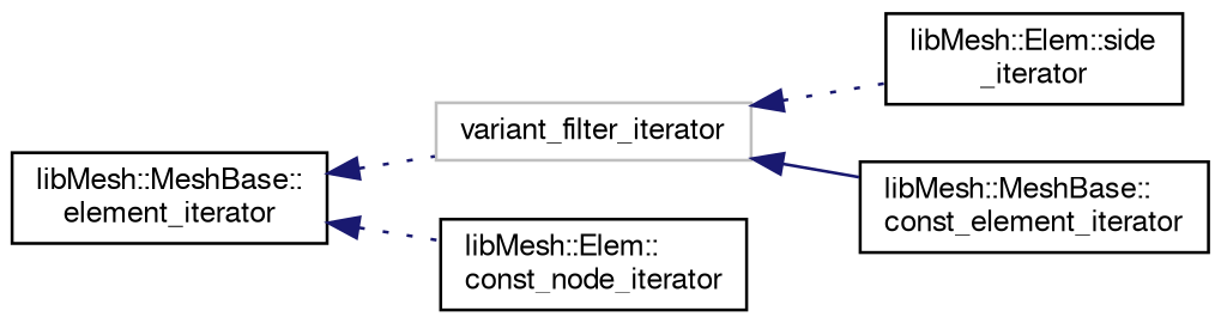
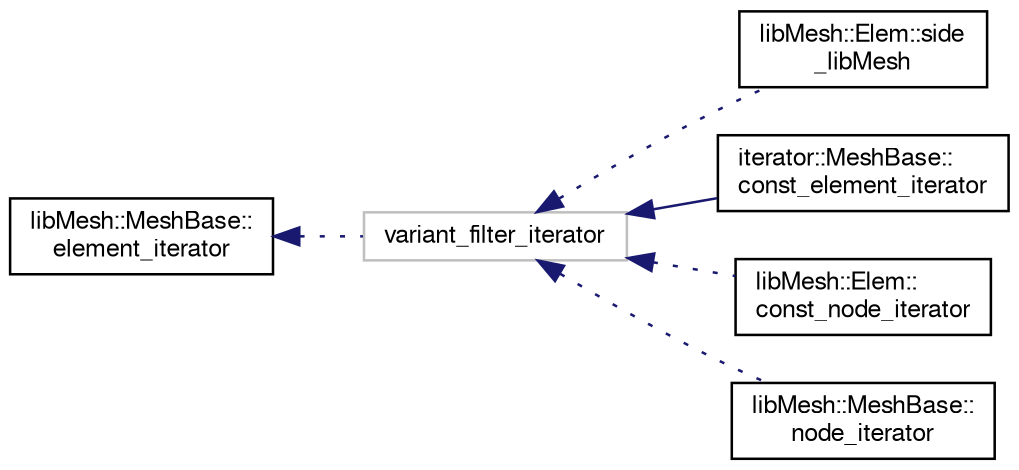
  digraph {
    rankdir=LR
    node [color=black fillcolor=white fontname=FreeSans fontsize=10 shape=record style=filled]
    edge [color=midnightblue dir=back fontname=FreeSans fontsize=10 labelfontname=FreeSans labelfontsize=10 style=dotted]
    n1 [color=grey75 height=0.2 label=variant_filter_iterator width=0.4]
-   n2 [height=0.2 label="libMesh::Elem::side\l_iterator" width=0.4]
-   n3 [height=0.2 label="libMesh::MeshBase::\lconst_element_iterator" width=0.4]
+   n2 [height=0.2 label="libMesh::Elem::side\l_libMesh" width=0.4]
+   n3 [height=0.2 label="iterator::MeshBase::\lconst_element_iterator" width=0.4]
    n4 [height=0.2 label="libMesh::Elem::\lconst_node_iterator" width=0.4]
+   n5 [height=0.2 label="libMesh::MeshBase::\lnode_iterator" width=0.4]
    n6 [height=0.2 label="libMesh::MeshBase::\lelement_iterator" width=0.4]
    n1 -> n2
    n1 -> n3 [style=solid]
-   n6 -> n4
+   n1 -> n4
+   n1 -> n5
    n6 -> n1
  }
